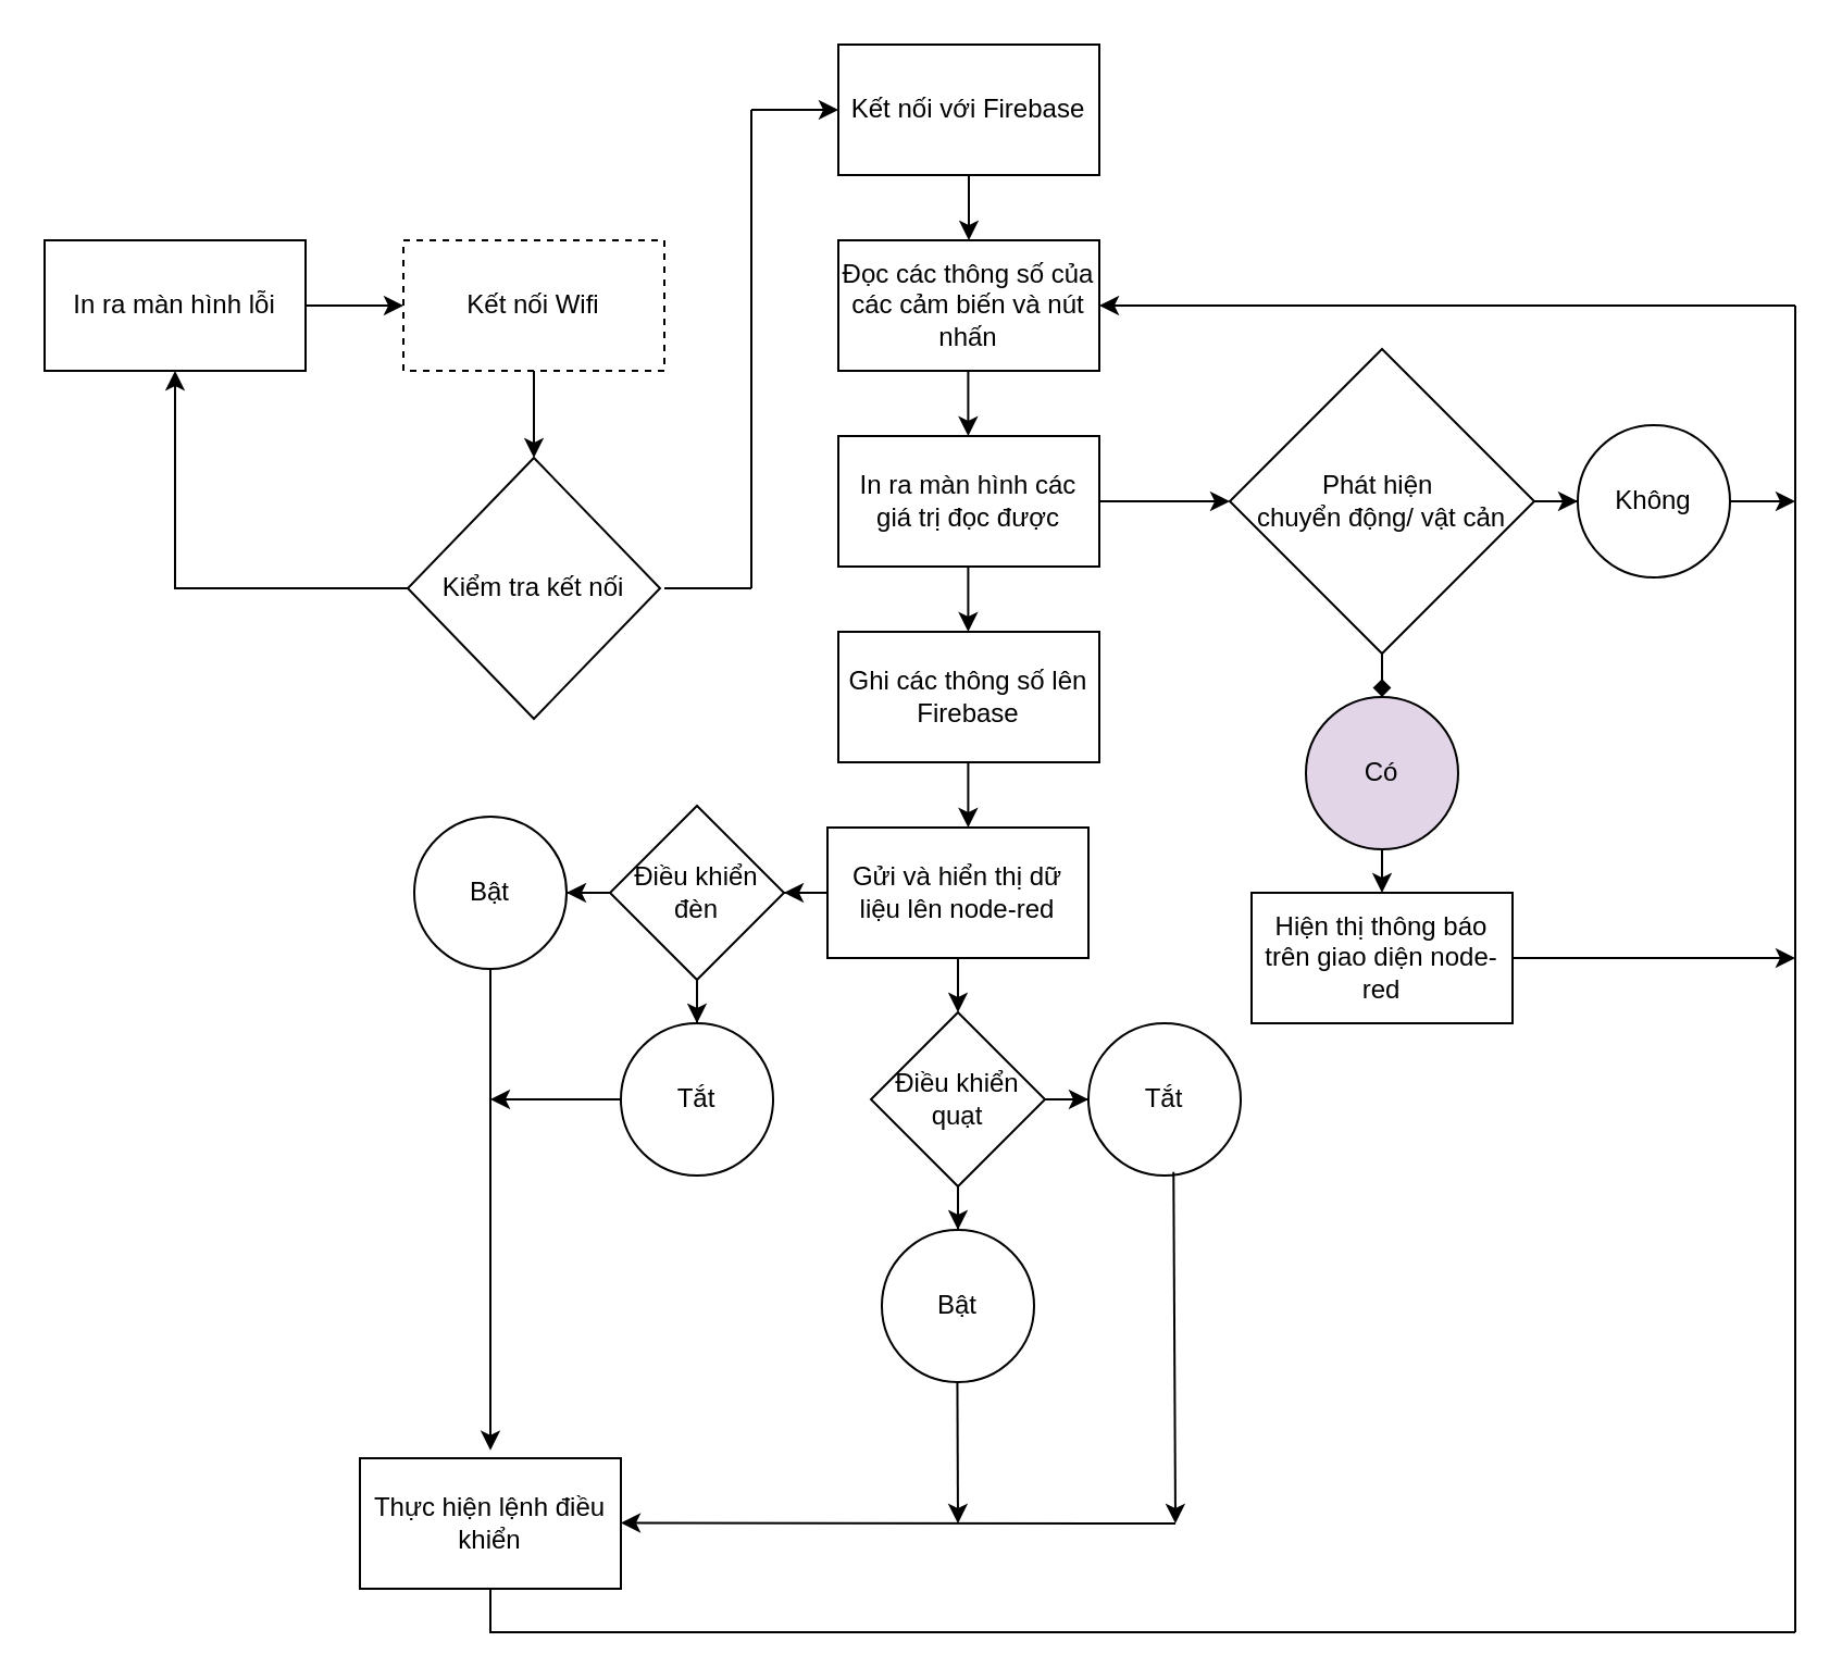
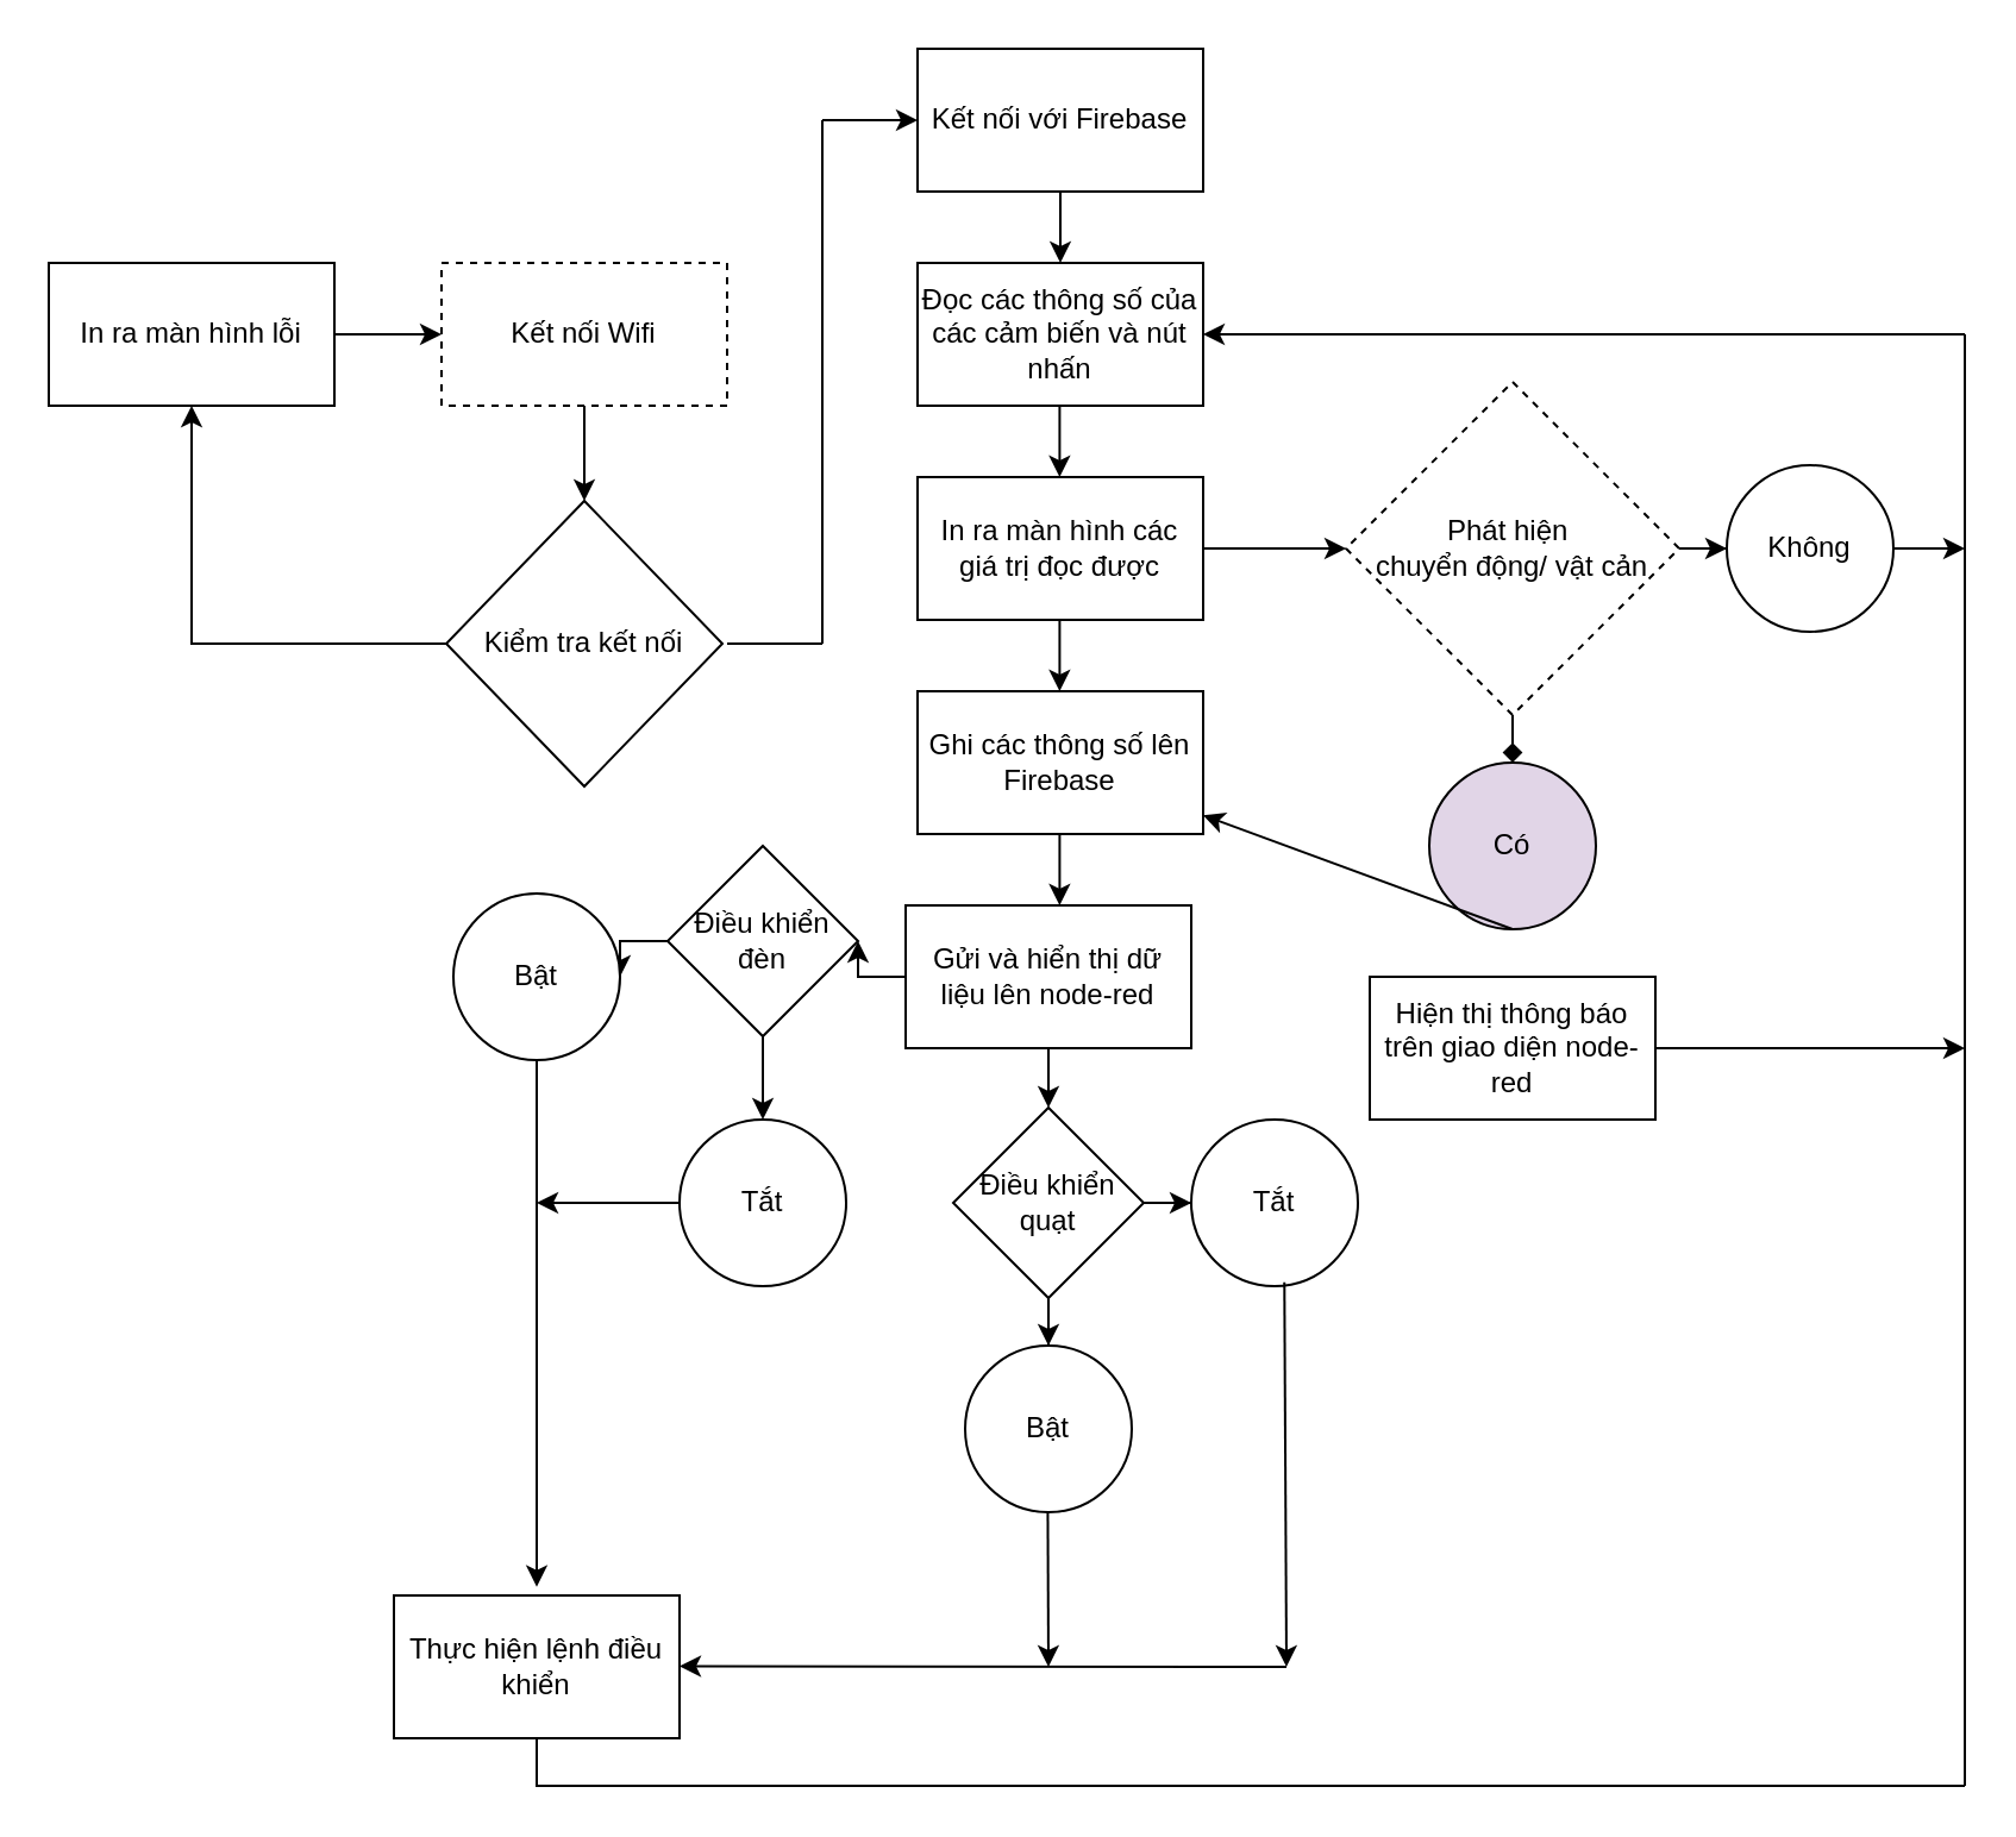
  <mxCell id="0" />
  <mxCell id="1" parent="0" />
  <mxCell id="2" value="" style="edgeStyle=orthogonalEdgeStyle;rounded=0;orthogonalLoop=1;jettySize=auto;html=1;" edge="1" parent="1" source="3" target="5"><mxGeometry relative="1" as="geometry" /></mxCell>
  <mxCell id="3" value="Kết nối Wifi" style="rounded=0;whiteSpace=wrap;html=1;dashed=1;" vertex="1" parent="1"><mxGeometry x="185" y="110" width="120" height="60" as="geometry" /></mxCell>
  <mxCell id="4" style="edgeStyle=orthogonalEdgeStyle;rounded=0;orthogonalLoop=1;jettySize=auto;html=1;entryX=0.5;entryY=1;entryDx=0;entryDy=0;" edge="1" parent="1" source="5" target="7"><mxGeometry relative="1" as="geometry" /></mxCell>
  <mxCell id="5" value="Kiểm tra kết nối" style="rhombus;whiteSpace=wrap;html=1;" vertex="1" parent="1"><mxGeometry x="187" y="210" width="116" height="120" as="geometry" /></mxCell>
  <mxCell id="6" value="" style="edgeStyle=orthogonalEdgeStyle;rounded=0;orthogonalLoop=1;jettySize=auto;html=1;" edge="1" parent="1" source="7" target="3"><mxGeometry relative="1" as="geometry" /></mxCell>
  <mxCell id="7" value="In ra màn hình lỗi" style="rounded=0;whiteSpace=wrap;html=1;" vertex="1" parent="1"><mxGeometry x="20" y="110" width="120" height="60" as="geometry" /></mxCell>
  <mxCell id="8" value="Kết nối với Firebase" style="rounded=0;whiteSpace=wrap;html=1;" vertex="1" parent="1"><mxGeometry x="385" y="20" width="120" height="60" as="geometry" /></mxCell>
  <mxCell id="9" value="Đọc các thông số của các cảm biến và nút nhấn" style="rounded=0;whiteSpace=wrap;html=1;" vertex="1" parent="1"><mxGeometry x="385" y="110" width="120" height="60" as="geometry" /></mxCell>
  <mxCell id="10" value="" style="edgeStyle=orthogonalEdgeStyle;rounded=0;orthogonalLoop=1;jettySize=auto;html=1;" edge="1" parent="1" source="11" target="39"><mxGeometry relative="1" as="geometry" /></mxCell>
  <mxCell id="11" value="In ra màn hình các giá trị đọc được" style="rounded=0;whiteSpace=wrap;html=1;" vertex="1" parent="1"><mxGeometry x="385" y="200" width="120" height="60" as="geometry" /></mxCell>
  <mxCell id="12" value="Ghi các thông số lên Firebase" style="rounded=0;whiteSpace=wrap;html=1;" vertex="1" parent="1"><mxGeometry x="385" y="290" width="120" height="60" as="geometry" /></mxCell>
  <mxCell id="13" value="" style="endArrow=none;html=1;rounded=0;" edge="1" parent="1"><mxGeometry width="50" height="50" relative="1" as="geometry"><mxPoint x="345" y="270" as="sourcePoint" /><mxPoint x="345" y="50" as="targetPoint" /></mxGeometry></mxCell>
  <mxCell id="14" value="" style="endArrow=none;html=1;rounded=0;" edge="1" parent="1"><mxGeometry width="50" height="50" relative="1" as="geometry"><mxPoint x="305" y="270" as="sourcePoint" /><mxPoint x="345" y="270" as="targetPoint" /></mxGeometry></mxCell>
  <mxCell id="15" value="" style="endArrow=classic;html=1;rounded=0;entryX=0.5;entryY=0;entryDx=0;entryDy=0;" edge="1" parent="1" target="9"><mxGeometry width="50" height="50" relative="1" as="geometry"><mxPoint x="445" y="80" as="sourcePoint" /><mxPoint x="495" y="30" as="targetPoint" /></mxGeometry></mxCell>
  <mxCell id="16" value="" style="endArrow=classic;html=1;rounded=0;entryX=0.5;entryY=0;entryDx=0;entryDy=0;" edge="1" parent="1"><mxGeometry width="50" height="50" relative="1" as="geometry"><mxPoint x="444.7" y="170" as="sourcePoint" /><mxPoint x="444.7" y="200" as="targetPoint" /></mxGeometry></mxCell>
  <mxCell id="17" value="" style="endArrow=classic;html=1;rounded=0;entryX=0.5;entryY=0;entryDx=0;entryDy=0;" edge="1" parent="1"><mxGeometry width="50" height="50" relative="1" as="geometry"><mxPoint x="444.7" y="260" as="sourcePoint" /><mxPoint x="444.7" y="290" as="targetPoint" /></mxGeometry></mxCell>
  <mxCell id="18" value="" style="edgeStyle=orthogonalEdgeStyle;rounded=0;orthogonalLoop=1;jettySize=auto;html=1;" edge="1" parent="1" source="20" target="24"><mxGeometry relative="1" as="geometry" /></mxCell>
  <mxCell id="19" value="" style="edgeStyle=orthogonalEdgeStyle;rounded=0;orthogonalLoop=1;jettySize=auto;html=1;" edge="1" parent="1" source="20" target="27"><mxGeometry relative="1" as="geometry" /></mxCell>
  <mxCell id="20" value="Gửi và hiển thị dữ liệu lên node-red" style="rounded=0;whiteSpace=wrap;html=1;" vertex="1" parent="1"><mxGeometry x="380" y="380" width="120" height="60" as="geometry" /></mxCell>
  <mxCell id="21" value="" style="endArrow=classic;html=1;rounded=0;entryX=0.5;entryY=0;entryDx=0;entryDy=0;" edge="1" parent="1"><mxGeometry width="50" height="50" relative="1" as="geometry"><mxPoint x="444.7" y="350" as="sourcePoint" /><mxPoint x="444.7" y="380" as="targetPoint" /></mxGeometry></mxCell>
  <mxCell id="22" value="" style="edgeStyle=orthogonalEdgeStyle;rounded=0;orthogonalLoop=1;jettySize=auto;html=1;" edge="1" parent="1" source="24" target="30"><mxGeometry relative="1" as="geometry" /></mxCell>
  <mxCell id="23" value="" style="edgeStyle=orthogonalEdgeStyle;rounded=0;orthogonalLoop=1;jettySize=auto;html=1;" edge="1" parent="1" source="24" target="28"><mxGeometry relative="1" as="geometry" /></mxCell>
- <mxCell id="24" value="Điều khiển đèn" style="rhombus;whiteSpace=wrap;html=1;" vertex="1" parent="1"><mxGeometry x="280" y="370" width="80" height="80" as="geometry" /></mxCell>
+ <mxCell id="24" value="Điều khiển đèn" style="rhombus;whiteSpace=wrap;html=1;" vertex="1" parent="1"><mxGeometry x="280" y="355" width="80" height="80" as="geometry" /></mxCell>
  <mxCell id="25" value="" style="edgeStyle=orthogonalEdgeStyle;rounded=0;orthogonalLoop=1;jettySize=auto;html=1;" edge="1" parent="1" source="27" target="31"><mxGeometry relative="1" as="geometry" /></mxCell>
  <mxCell id="26" value="" style="edgeStyle=orthogonalEdgeStyle;rounded=0;orthogonalLoop=1;jettySize=auto;html=1;" edge="1" parent="1" source="27" target="29"><mxGeometry relative="1" as="geometry" /></mxCell>
  <mxCell id="27" value="Điều khiển quạt" style="rhombus;whiteSpace=wrap;html=1;" vertex="1" parent="1"><mxGeometry x="400" y="465" width="80" height="80" as="geometry" /></mxCell>
  <mxCell id="28" value="Tắt" style="ellipse;whiteSpace=wrap;html=1;aspect=fixed;" vertex="1" parent="1"><mxGeometry x="285" y="470" width="70" height="70" as="geometry" /></mxCell>
  <mxCell id="29" value="Tắt" style="ellipse;whiteSpace=wrap;html=1;aspect=fixed;" vertex="1" parent="1"><mxGeometry x="500" y="470" width="70" height="70" as="geometry" /></mxCell>
  <mxCell id="30" value="Bật" style="ellipse;whiteSpace=wrap;html=1;aspect=fixed;" vertex="1" parent="1"><mxGeometry x="190" y="375" width="70" height="70" as="geometry" /></mxCell>
  <mxCell id="31" value="Bật" style="ellipse;whiteSpace=wrap;html=1;aspect=fixed;" vertex="1" parent="1"><mxGeometry x="405" y="565" width="70" height="70" as="geometry" /></mxCell>
  <mxCell id="32" value="Thực hiện lệnh điều khiển" style="rounded=0;whiteSpace=wrap;html=1;" vertex="1" parent="1"><mxGeometry x="165" y="670" width="120" height="60" as="geometry" /></mxCell>
  <mxCell id="33" value="" style="endArrow=classic;html=1;rounded=0;exitX=0.5;exitY=1;exitDx=0;exitDy=0;entryX=0.5;entryY=-0.061;entryDx=0;entryDy=0;entryPerimeter=0;" edge="1" parent="1" source="30" target="32"><mxGeometry width="50" height="50" relative="1" as="geometry"><mxPoint x="180" y="450" as="sourcePoint" /><mxPoint x="202" y="505" as="targetPoint" /></mxGeometry></mxCell>
  <mxCell id="34" value="" style="endArrow=classic;html=1;rounded=0;exitX=0;exitY=0.5;exitDx=0;exitDy=0;" edge="1" parent="1" source="28"><mxGeometry width="50" height="50" relative="1" as="geometry"><mxPoint x="187" y="565" as="sourcePoint" /><mxPoint x="225" y="505" as="targetPoint" /></mxGeometry></mxCell>
  <mxCell id="35" value="" style="endArrow=classic;html=1;rounded=0;" edge="1" parent="1"><mxGeometry width="50" height="50" relative="1" as="geometry"><mxPoint x="439.72" y="635" as="sourcePoint" /><mxPoint x="440" y="700" as="targetPoint" /></mxGeometry></mxCell>
  <mxCell id="36" value="" style="endArrow=classic;html=1;rounded=0;" edge="1" parent="1"><mxGeometry width="50" height="50" relative="1" as="geometry"><mxPoint x="540" y="700" as="sourcePoint" /><mxPoint x="285" y="699.72" as="targetPoint" /></mxGeometry></mxCell>
  <mxCell id="37" value="" style="endArrow=classic;html=1;rounded=0;exitX=0.559;exitY=0.976;exitDx=0;exitDy=0;exitPerimeter=0;" edge="1" parent="1" source="29"><mxGeometry width="50" height="50" relative="1" as="geometry"><mxPoint x="540" y="650" as="sourcePoint" /><mxPoint x="540" y="700" as="targetPoint" /></mxGeometry></mxCell>
  <mxCell id="38" value="" style="edgeStyle=orthogonalEdgeStyle;rounded=0;orthogonalLoop=1;jettySize=auto;html=1;" edge="1" parent="1" source="39" target="42"><mxGeometry relative="1" as="geometry" /></mxCell>
- <mxCell id="39" value="Phát hiện&amp;nbsp;&lt;div&gt;chuyển động/ vật cản&lt;/div&gt;" style="rhombus;whiteSpace=wrap;html=1;" vertex="1" parent="1"><mxGeometry x="565" y="160" width="140" height="140" as="geometry" /></mxCell>
+ <mxCell id="39" value="Phát hiện&amp;nbsp;&lt;div&gt;chuyển động/ vật cản&lt;/div&gt;" style="rhombus;whiteSpace=wrap;html=1;dashed=1;" vertex="1" parent="1"><mxGeometry x="565" y="160" width="140" height="140" as="geometry" /></mxCell>
  <mxCell id="40" value="" style="endArrow=classic;html=1;rounded=0;entryX=0;entryY=0.5;entryDx=0;entryDy=0;" edge="1" parent="1" target="8"><mxGeometry width="50" height="50" relative="1" as="geometry"><mxPoint x="345" y="50" as="sourcePoint" /><mxPoint x="445" y="30" as="targetPoint" /></mxGeometry></mxCell>
  <mxCell id="41" value="Có" style="ellipse;whiteSpace=wrap;html=1;aspect=fixed;fillColor=#e1d5e7;" vertex="1" parent="1"><mxGeometry x="600" y="320" width="70" height="70" as="geometry" /></mxCell>
  <mxCell id="42" value="Không" style="ellipse;whiteSpace=wrap;html=1;aspect=fixed;" vertex="1" parent="1"><mxGeometry x="725" y="195" width="70" height="70" as="geometry" /></mxCell>
  <mxCell id="43" value="" style="endArrow=none;html=1;rounded=0;exitX=0.5;exitY=1;exitDx=0;exitDy=0;" edge="1" parent="1" source="32"><mxGeometry width="50" height="50" relative="1" as="geometry"><mxPoint x="325" y="790" as="sourcePoint" /><mxPoint x="825" y="750" as="targetPoint" /><Array as="points"><mxPoint x="225" y="750" /></Array></mxGeometry></mxCell>
  <mxCell id="44" value="" style="endArrow=none;html=1;rounded=0;" edge="1" parent="1"><mxGeometry width="50" height="50" relative="1" as="geometry"><mxPoint x="825" y="750" as="sourcePoint" /><mxPoint x="825" y="140" as="targetPoint" /></mxGeometry></mxCell>
  <mxCell id="45" value="" style="endArrow=classic;html=1;rounded=0;exitX=1;exitY=0.5;exitDx=0;exitDy=0;" edge="1" parent="1" source="42"><mxGeometry width="50" height="50" relative="1" as="geometry"><mxPoint x="305" y="360" as="sourcePoint" /><mxPoint x="825" y="230" as="targetPoint" /></mxGeometry></mxCell>
  <mxCell id="46" value="" style="endArrow=classic;html=1;rounded=0;entryX=1;entryY=0.5;entryDx=0;entryDy=0;" edge="1" parent="1" target="9"><mxGeometry width="50" height="50" relative="1" as="geometry"><mxPoint x="825" y="140" as="sourcePoint" /><mxPoint x="355" y="310" as="targetPoint" /></mxGeometry></mxCell>
  <mxCell id="47" value="Hiện thị thông báo trên giao diện node-red" style="rounded=0;whiteSpace=wrap;html=1;" vertex="1" parent="1"><mxGeometry x="575" y="410" width="120" height="60" as="geometry" /></mxCell>
  <mxCell id="48" value="" style="endArrow=diamond;html=1;rounded=0;exitX=0.5;exitY=1;exitDx=0;exitDy=0;entryX=0.5;entryY=0;entryDx=0;entryDy=0;" edge="1" parent="1" source="39" target="41"><mxGeometry width="50" height="50" relative="1" as="geometry"><mxPoint x="305" y="450" as="sourcePoint" /><mxPoint x="355" y="400" as="targetPoint" /></mxGeometry></mxCell>
- <mxCell id="49" value="" style="endArrow=classic;html=1;rounded=0;entryX=0.5;entryY=0;entryDx=0;entryDy=0;exitX=0.5;exitY=1;exitDx=0;exitDy=0;" edge="1" parent="1" source="41" target="47"><mxGeometry width="50" height="50" relative="1" as="geometry"><mxPoint x="305" y="450" as="sourcePoint" /><mxPoint x="355" y="400" as="targetPoint" /></mxGeometry></mxCell>
+ <mxCell id="49" value="" style="endArrow=classic;html=1;rounded=0;exitX=0.5;exitY=1;exitDx=0;exitDy=0;" edge="1" parent="1" source="41" target="12"><mxGeometry width="50" height="50" relative="1" as="geometry"><mxPoint x="305" y="450" as="sourcePoint" /><mxPoint x="355" y="400" as="targetPoint" /></mxGeometry></mxCell>
  <mxCell id="50" value="" style="endArrow=classic;html=1;rounded=0;exitX=1;exitY=0.5;exitDx=0;exitDy=0;" edge="1" parent="1" source="47"><mxGeometry width="50" height="50" relative="1" as="geometry"><mxPoint x="705" y="435" as="sourcePoint" /><mxPoint x="825" y="440" as="targetPoint" /></mxGeometry></mxCell>
